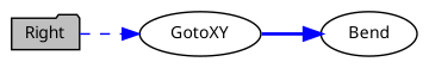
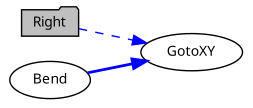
  digraph {
    fontname="Noto Sans"
    rankdir=LR
    node [color=black fillcolor=white fontname="Noto Sans" fontsize=10 shape=ellipse style=filled]
    edge [color=blue fontname="Noto Sans" fontsize=10 labelfontname=Helvetica labelfontsize=10]
    n1 [fillcolor=grey75 fontcolor=black height=0.2 label=Right shape=folder width=0.4]
    n2 [height=0.2 label=GotoXY width=0.4]
    n3 [height=0.2 label=Bend width=0.4]
    n1 -> n2 [style=dashed]
-   n2 -> n3 [style=bold]
+   n3 -> n2 [style=bold]
  }
